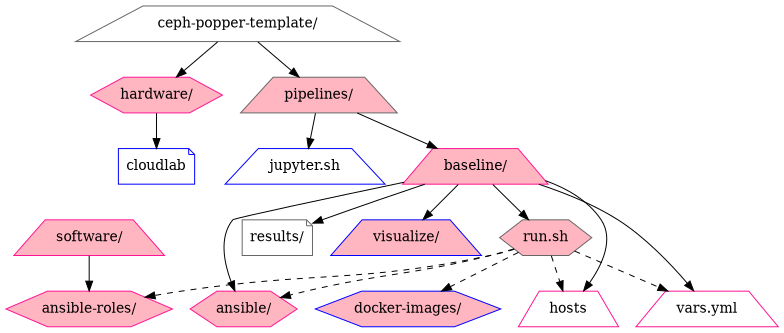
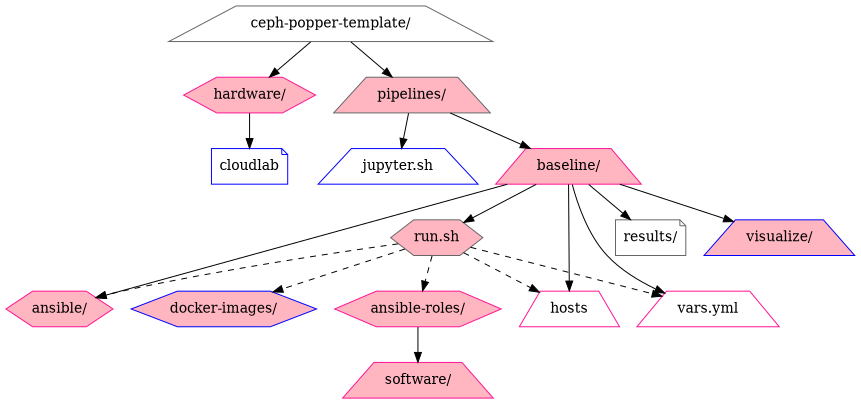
  digraph {
    node [color=deeppink fillcolor=lightpink shape=trapezium style=filled]
    "ceph-popper-template/" [color=gray40 fillcolor=white]
    "hardware/" [shape=hexagon]
    "pipelines/" [color=gray40]
    cloudlab [color=blue fillcolor=white shape=note]
    "ansible-roles/" [shape=hexagon]
    "software/"
    "baseline/"
    "jupyter.sh" [color=blue fillcolor=white]
    "docker-images/" [color=blue shape=hexagon]
    "ansible/" [shape=hexagon]
    "results/" [color=gray40 fillcolor=white shape=note]
    "visualize/" [color=blue]
    hosts [fillcolor=white]
    "run.sh" [color=gray40 shape=hexagon]
    "vars.yml" [fillcolor=white]
    "ceph-popper-template/" -> "hardware/"
    "ceph-popper-template/" -> "pipelines/"
    "hardware/" -> cloudlab
    "pipelines/" -> "baseline/"
    "pipelines/" -> "jupyter.sh"
-   "software/" -> "ansible-roles/"
+   "ansible-roles/" -> "software/"
    "baseline/" -> "ansible/"
    "baseline/" -> "results/"
    "baseline/" -> "visualize/"
    "baseline/" -> hosts
    "baseline/" -> "run.sh"
    "baseline/" -> "vars.yml"
    "run.sh" -> "ansible-roles/" [style=dashed]
    "run.sh" -> "docker-images/" [style=dashed]
    "run.sh" -> "ansible/" [style=dashed]
    "run.sh" -> hosts [style=dashed]
    "run.sh" -> "vars.yml" [style=dashed]
  }
